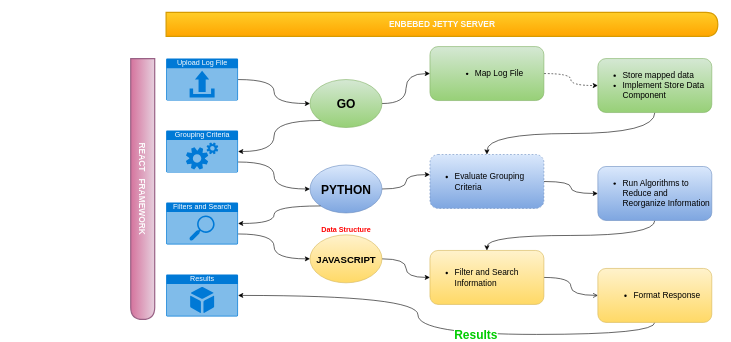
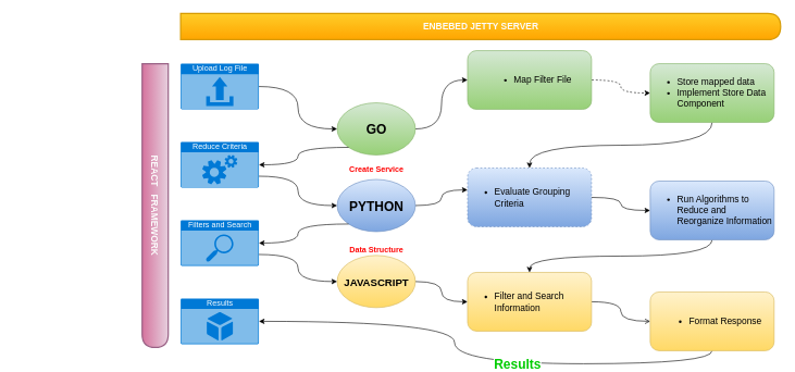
  <mxCell id="0" />
  <mxCell id="1" parent="0" />
  <mxCell id="2" value="Results" style="html=1;whiteSpace=wrap;strokeColor=none;fillColor=#0079D6;labelPosition=center;verticalLabelPosition=middle;verticalAlign=top;align=center;fontSize=12;outlineConnect=0;spacingTop=-6;fontColor=#FFFFFF;sketch=0;shape=mxgraph.sitemap.products;" vertex="1" parent="1"><mxGeometry x="276.5" y="457" width="120" height="70" as="geometry" /></mxCell>
  <mxCell id="3" style="edgeStyle=orthogonalEdgeStyle;rounded=0;orthogonalLoop=1;jettySize=auto;html=1;entryX=0;entryY=0.5;entryDx=0;entryDy=0;curved=1;exitX=1;exitY=0.75;exitDx=0;exitDy=0;exitPerimeter=0;" edge="1" parent="1" source="4" target="17"><mxGeometry relative="1" as="geometry" /></mxCell>
  <mxCell id="4" value="Filters and Search" style="html=1;whiteSpace=wrap;strokeColor=none;fillColor=#0079D6;labelPosition=center;verticalLabelPosition=middle;verticalAlign=top;align=center;fontSize=12;outlineConnect=0;spacingTop=-6;fontColor=#FFFFFF;sketch=0;shape=mxgraph.sitemap.search;" vertex="1" parent="1"><mxGeometry x="276.5" y="337" width="120" height="70" as="geometry" /></mxCell>
  <mxCell id="5" style="edgeStyle=orthogonalEdgeStyle;rounded=0;orthogonalLoop=1;jettySize=auto;html=1;entryX=0;entryY=0.5;entryDx=0;entryDy=0;curved=1;" edge="1" parent="1" source="6" target="13"><mxGeometry relative="1" as="geometry" /></mxCell>
  <mxCell id="6" value="Upload Log File" style="html=1;whiteSpace=wrap;strokeColor=none;fillColor=#0079D6;labelPosition=center;verticalLabelPosition=middle;verticalAlign=top;align=center;fontSize=12;outlineConnect=0;spacingTop=-6;fontColor=#FFFFFF;sketch=0;shape=mxgraph.sitemap.upload;" vertex="1" parent="1"><mxGeometry x="276.5" y="97" width="120" height="70" as="geometry" /></mxCell>
  <mxCell id="7" style="edgeStyle=orthogonalEdgeStyle;rounded=0;orthogonalLoop=1;jettySize=auto;html=1;entryX=0;entryY=0.5;entryDx=0;entryDy=0;curved=1;exitX=1;exitY=0.75;exitDx=0;exitDy=0;exitPerimeter=0;" edge="1" parent="1" source="8" target="15"><mxGeometry relative="1" as="geometry" /></mxCell>
- <mxCell id="8" value="Grouping Criteria" style="html=1;whiteSpace=wrap;strokeColor=none;fillColor=#0079D6;labelPosition=center;verticalLabelPosition=middle;verticalAlign=top;align=center;fontSize=12;outlineConnect=0;spacingTop=-6;fontColor=#FFFFFF;sketch=0;shape=mxgraph.sitemap.services;" vertex="1" parent="1"><mxGeometry x="276.5" y="217" width="120" height="70" as="geometry" /></mxCell>
+ <mxCell id="8" value="Reduce Criteria" style="html=1;whiteSpace=wrap;strokeColor=none;fillColor=#0079D6;labelPosition=center;verticalLabelPosition=middle;verticalAlign=top;align=center;fontSize=12;outlineConnect=0;spacingTop=-6;fontColor=#FFFFFF;sketch=0;shape=mxgraph.sitemap.services;" vertex="1" parent="1"><mxGeometry x="276.5" y="217" width="120" height="70" as="geometry" /></mxCell>
  <mxCell id="9" value="REACT&amp;nbsp; &amp;nbsp;FRAMEWORK" style="shape=delay;whiteSpace=wrap;html=1;rotation=90;strokeWidth=2;fontSize=14;fontStyle=1;fillColor=#e6d0de;strokeColor=#996185;gradientColor=#d5739d;fontColor=#FCFCFC;" vertex="1" parent="1"><mxGeometry x="20" y="294.5" width="435" height="40" as="geometry" /></mxCell>
  <mxCell id="10" value="" style="edgeStyle=orthogonalEdgeStyle;rounded=0;orthogonalLoop=1;jettySize=auto;html=1;curved=1;dashed=1;" edge="1" parent="1" source="11" target="29"><mxGeometry relative="1" as="geometry" /></mxCell>
- <mxCell id="11" value="&lt;ul style=&quot;font-size: 14px; text-align: left;&quot;&gt;&lt;li style=&quot;&quot;&gt;Map Log File&lt;/li&gt;&lt;/ul&gt;" style="rounded=1;whiteSpace=wrap;html=1;fillColor=#d5e8d4;gradientColor=#97d077;strokeColor=#82b366;" vertex="1" parent="1"><mxGeometry x="716.5" y="77" width="190" height="90" as="geometry" /></mxCell>
+ <mxCell id="11" value="&lt;ul style=&quot;font-size: 14px; text-align: left;&quot;&gt;&lt;li style=&quot;&quot;&gt;Map Filter File&lt;/li&gt;&lt;/ul&gt;" style="rounded=1;whiteSpace=wrap;html=1;fillColor=#d5e8d4;gradientColor=#97d077;strokeColor=#82b366;" vertex="1" parent="1"><mxGeometry x="716.5" y="77" width="190" height="90" as="geometry" /></mxCell>
  <mxCell id="12" style="edgeStyle=orthogonalEdgeStyle;rounded=0;orthogonalLoop=1;jettySize=auto;html=1;entryX=0;entryY=0.5;entryDx=0;entryDy=0;curved=1;" edge="1" parent="1" source="13" target="11"><mxGeometry relative="1" as="geometry" /></mxCell>
- <mxCell id="13" value="GO" style="ellipse;whiteSpace=wrap;html=1;fontSize=20;fontStyle=1;fillColor=#d5e8d4;strokeColor=#82b366;gradientColor=#97d077;" vertex="1" parent="1"><mxGeometry x="516.5" y="132" width="120" height="80" as="geometry" /></mxCell>
+ <mxCell id="13" value="GO" style="ellipse;whiteSpace=wrap;html=1;fontSize=20;fontStyle=1;fillColor=#d5e8d4;strokeColor=#82b366;gradientColor=#97d077;" vertex="1" parent="1"><mxGeometry x="516.5" y="157" width="120" height="80" as="geometry" /></mxCell>
  <mxCell id="14" style="edgeStyle=orthogonalEdgeStyle;rounded=0;orthogonalLoop=1;jettySize=auto;html=1;entryX=0;entryY=0.372;entryDx=0;entryDy=0;curved=1;entryPerimeter=0;" edge="1" parent="1" source="15" target="19"><mxGeometry relative="1" as="geometry" /></mxCell>
  <mxCell id="15" value="PYTHON" style="ellipse;whiteSpace=wrap;html=1;fontSize=20;fontStyle=1;fillColor=#dae8fc;strokeColor=#6c8ebf;gradientColor=#7ea6e0;" vertex="1" parent="1"><mxGeometry x="516.5" y="274.5" width="120" height="80" as="geometry" /></mxCell>
  <mxCell id="16" style="edgeStyle=orthogonalEdgeStyle;rounded=0;orthogonalLoop=1;jettySize=auto;html=1;entryX=0;entryY=0.5;entryDx=0;entryDy=0;curved=1;" edge="1" parent="1" source="17" target="25"><mxGeometry relative="1" as="geometry" /></mxCell>
  <mxCell id="17" value="&lt;font style=&quot;font-size: 16px;&quot;&gt;JAVASCRIPT&lt;/font&gt;" style="ellipse;whiteSpace=wrap;html=1;fontSize=20;fontStyle=1;fillColor=#fff2cc;strokeColor=#d6b656;gradientColor=#ffd966;fontColor=#000000;" vertex="1" parent="1"><mxGeometry x="516.5" y="391" width="120" height="80" as="geometry" /></mxCell>
  <mxCell id="18" value="" style="edgeStyle=orthogonalEdgeStyle;rounded=0;orthogonalLoop=1;jettySize=auto;html=1;curved=1;" edge="1" parent="1" source="19" target="31"><mxGeometry relative="1" as="geometry" /></mxCell>
  <mxCell id="19" value="&lt;ul style=&quot;font-size: 14px; text-align: left;&quot;&gt;&lt;li style=&quot;&quot;&gt;&lt;span style=&quot;background-color: initial;&quot;&gt;Evaluate Grouping Criteria&lt;/span&gt;&lt;/li&gt;&lt;/ul&gt;" style="rounded=1;whiteSpace=wrap;html=1;fillColor=#dae8fc;gradientColor=#7ea6e0;strokeColor=#6c8ebf;dashed=1;" vertex="1" parent="1"><mxGeometry x="716.5" y="257" width="190" height="90" as="geometry" /></mxCell>
  <mxCell id="20" style="edgeStyle=orthogonalEdgeStyle;rounded=0;orthogonalLoop=1;jettySize=auto;html=1;entryX=1;entryY=0.5;entryDx=0;entryDy=0;entryPerimeter=0;curved=1;exitX=0;exitY=1;exitDx=0;exitDy=0;" edge="1" parent="1" source="13" target="8"><mxGeometry relative="1" as="geometry" /></mxCell>
  <mxCell id="21" style="edgeStyle=orthogonalEdgeStyle;rounded=0;orthogonalLoop=1;jettySize=auto;html=1;entryX=1;entryY=0.5;entryDx=0;entryDy=0;entryPerimeter=0;curved=1;exitX=0;exitY=1;exitDx=0;exitDy=0;" edge="1" parent="1" source="15" target="4"><mxGeometry relative="1" as="geometry" /></mxCell>
  <mxCell id="22" style="edgeStyle=orthogonalEdgeStyle;rounded=0;orthogonalLoop=1;jettySize=auto;html=1;curved=1;exitX=0.5;exitY=1;exitDx=0;exitDy=0;" edge="1" parent="1" source="32" target="2"><mxGeometry relative="1" as="geometry" /></mxCell>
  <mxCell id="23" value="&lt;font color=&quot;#00cc00&quot;&gt;Results&lt;/font&gt;" style="edgeLabel;html=1;align=center;verticalAlign=middle;resizable=0;points=[];fontSize=20;fontStyle=1;fontColor=#0000FF;" vertex="1" connectable="0" parent="22"><mxGeometry x="-0.182" y="-1" relative="1" as="geometry"><mxPoint as="offset" /></mxGeometry></mxCell>
  <mxCell id="24" value="" style="edgeStyle=orthogonalEdgeStyle;rounded=0;orthogonalLoop=1;jettySize=auto;html=1;curved=1;endArrow=open;" edge="1" parent="1" source="25" target="32"><mxGeometry relative="1" as="geometry" /></mxCell>
  <mxCell id="25" value="&lt;ul style=&quot;font-size: 14px; text-align: left;&quot;&gt;&lt;li&gt;Filter and Search Information&lt;/li&gt;&lt;/ul&gt;" style="rounded=1;whiteSpace=wrap;html=1;fillColor=#fff2cc;gradientColor=#ffd966;strokeColor=#d6b656;fontColor=#000000;" vertex="1" parent="1"><mxGeometry x="716.5" y="417" width="190" height="90" as="geometry" /></mxCell>
+ <mxCell id="26" value="Create Service" style="text;html=1;align=center;verticalAlign=middle;whiteSpace=wrap;rounded=0;fontStyle=1;fontColor=#FF0000;" vertex="1" parent="1"><mxGeometry x="531.5" y="244.5" width="90" height="30" as="geometry" /></mxCell>
  <mxCell id="27" value="Data Structure" style="text;html=1;align=center;verticalAlign=middle;whiteSpace=wrap;rounded=0;fontStyle=1;fontColor=#FF0000;" vertex="1" parent="1"><mxGeometry x="531.5" y="367" width="90" height="30" as="geometry" /></mxCell>
  <mxCell id="28" style="edgeStyle=orthogonalEdgeStyle;rounded=0;orthogonalLoop=1;jettySize=auto;html=1;exitX=0.5;exitY=1;exitDx=0;exitDy=0;entryX=0.5;entryY=0;entryDx=0;entryDy=0;curved=1;" edge="1" parent="1" source="29" target="19"><mxGeometry relative="1" as="geometry" /></mxCell>
  <mxCell id="29" value="&lt;ul style=&quot;font-size: 14px; text-align: left;&quot;&gt;&lt;li style=&quot;&quot;&gt;Store mapped data&lt;/li&gt;&lt;li style=&quot;&quot;&gt;Implement Store Data Component&lt;/li&gt;&lt;/ul&gt;" style="rounded=1;whiteSpace=wrap;html=1;fillColor=#d5e8d4;gradientColor=#97d077;strokeColor=#82b366;" vertex="1" parent="1"><mxGeometry x="996.5" y="97" width="190" height="90" as="geometry" /></mxCell>
  <mxCell id="30" style="edgeStyle=orthogonalEdgeStyle;rounded=0;orthogonalLoop=1;jettySize=auto;html=1;curved=1;exitX=0.5;exitY=1;exitDx=0;exitDy=0;" edge="1" parent="1" source="31" target="25"><mxGeometry relative="1" as="geometry" /></mxCell>
  <mxCell id="31" value="&lt;ul style=&quot;font-size: 14px; text-align: left;&quot;&gt;&lt;li style=&quot;&quot;&gt;Run Algorithms to Reduce and Reorganize Information&lt;/li&gt;&lt;/ul&gt;" style="rounded=1;whiteSpace=wrap;html=1;fillColor=#dae8fc;gradientColor=#7ea6e0;strokeColor=#6c8ebf;" vertex="1" parent="1"><mxGeometry x="996.5" y="277" width="190" height="90" as="geometry" /></mxCell>
  <mxCell id="32" value="&lt;ul style=&quot;font-size: 14px; text-align: left;&quot;&gt;&lt;li&gt;Format Response&lt;/li&gt;&lt;/ul&gt;" style="rounded=1;whiteSpace=wrap;html=1;fillColor=#fff2cc;gradientColor=#ffd966;strokeColor=#d6b656;fontColor=#000000;" vertex="1" parent="1"><mxGeometry x="996.5" y="447" width="190" height="90" as="geometry" /></mxCell>
  <mxCell id="33" value="ENBEBED JETTY SERVER" style="shape=delay;whiteSpace=wrap;html=1;rotation=0;strokeWidth=2;fontSize=14;fontStyle=1;fillColor=#ffcd28;strokeColor=#d79b00;gradientColor=#ffa500;fontColor=#FCFCFC;" vertex="1" parent="1"><mxGeometry x="276.5" y="20" width="920" height="40" as="geometry" /></mxCell>
